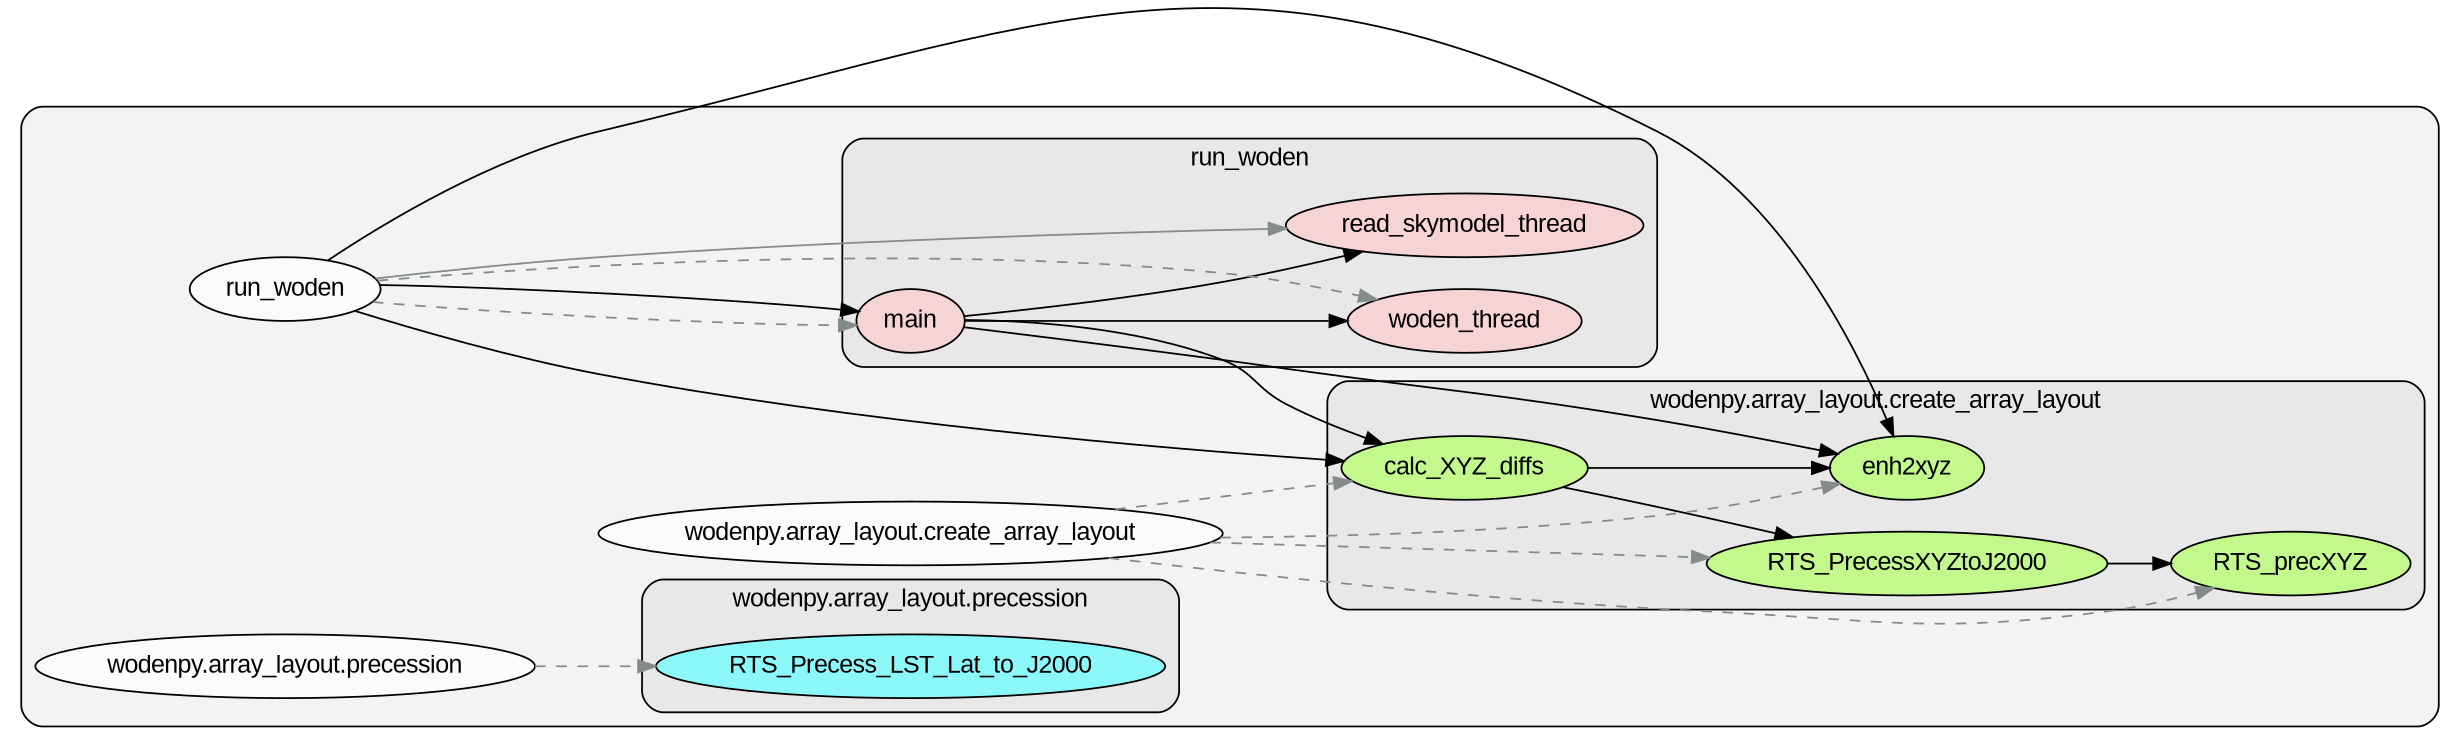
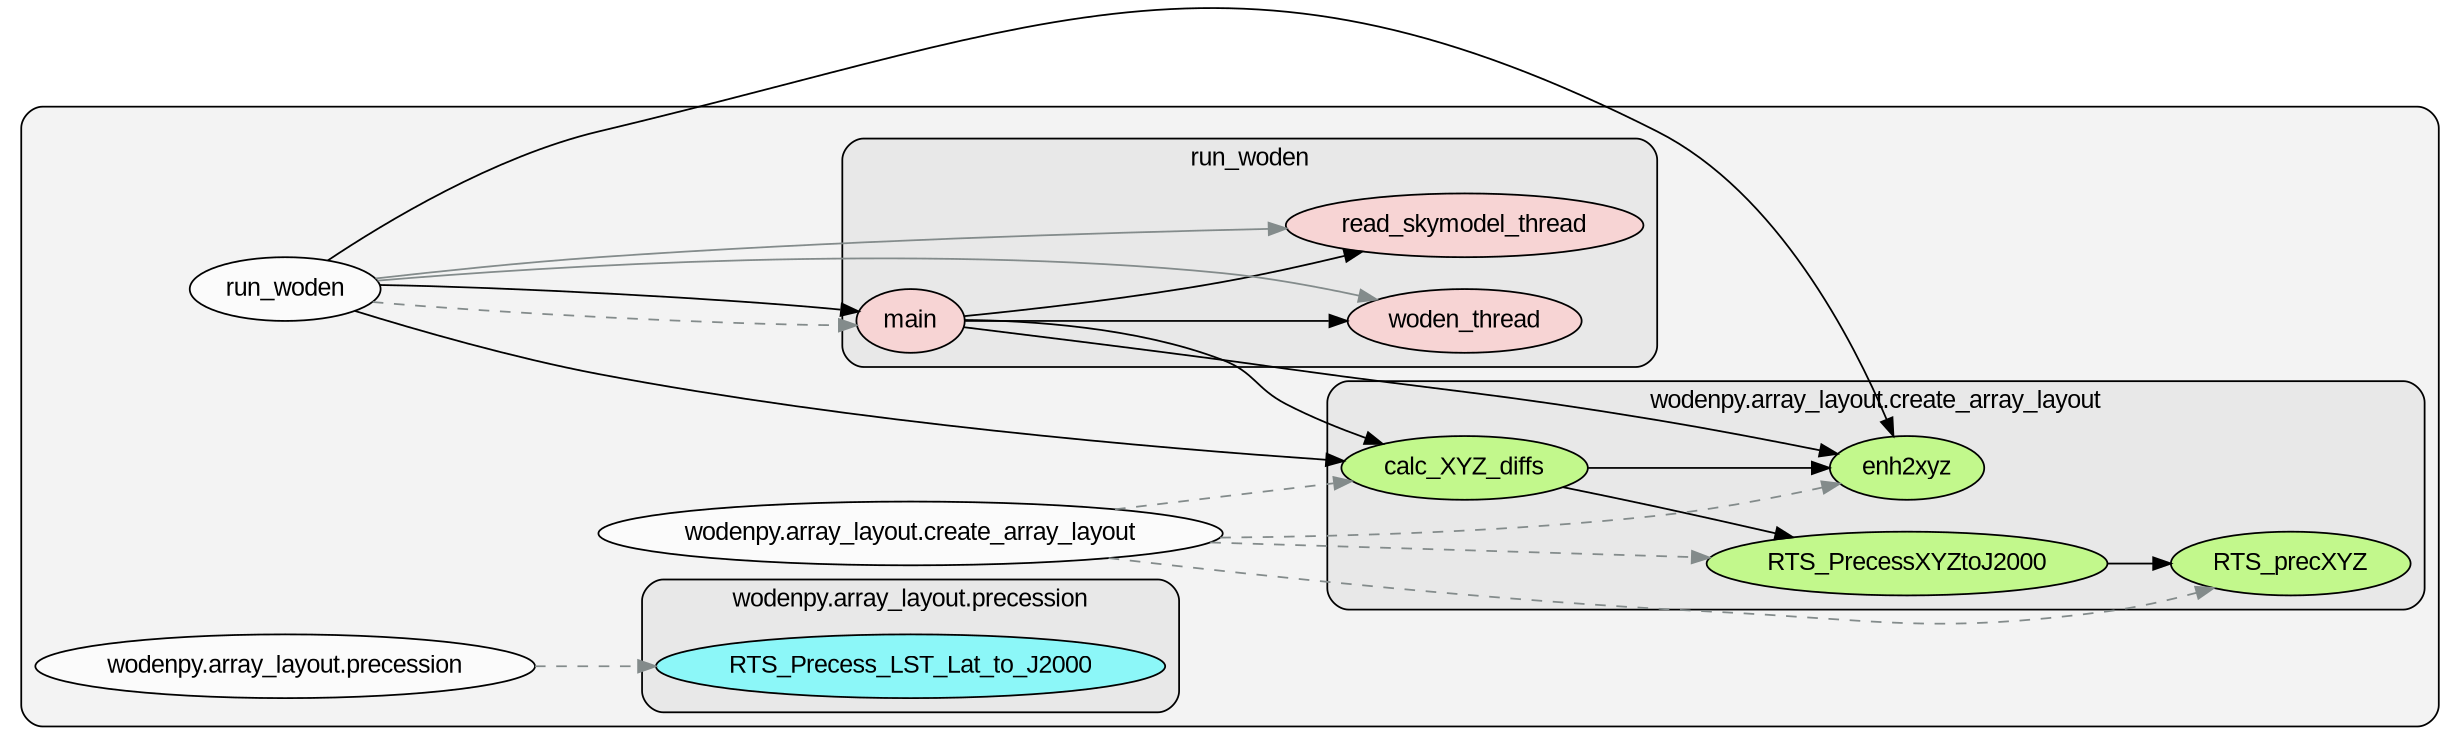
  digraph {
    clusterrank=local
    fontname="Liberation Sans"
    rankdir=LR
    node [fillcolor="#b2ff65b2" fontcolor="#000000" fontname="Liberation Sans" group=1 style=filled]
    edge [color="#000000" fontname="Liberation Sans" style=solid]
    n1 [fillcolor="#feccccb2" group=0 label=main]
    n2 [fillcolor="#feccccb2" group=0 label=read_skymodel_thread]
    n3 [fillcolor="#feccccb2" group=0 label=woden_thread]
    n4 [label=RTS_PrecessXYZtoJ2000]
    n5 [label=RTS_precXYZ]
    n6 [label=calc_XYZ_diffs]
    n7 [label=enh2xyz]
    n8 [fillcolor="#65feffb2" group=2 label=RTS_Precess_LST_Lat_to_J2000]
    n9 [fillcolor="#ffffffb2" group=0 label=run_woden]
    n10 [fillcolor="#ffffffb2" label="wodenpy.array_layout.create_array_layout"]
    n11 [fillcolor="#ffffffb2" group=2 label="wodenpy.array_layout.precession"]
    subgraph cluster_1 {
      fillcolor="#80808018"
      style="filled,rounded"
      n9
      n10
      n11
      subgraph cluster_2 {
        fillcolor="#80808018"
        label=run_woden
        style="filled,rounded"
        n1
        n2
        n3
      }
      subgraph cluster_3 {
        fillcolor="#80808018"
        label="wodenpy.array_layout.create_array_layout"
        style="filled,rounded"
        n4
        n5
        n6
        n7
      }
      subgraph cluster_4 {
        fillcolor="#80808018"
        label="wodenpy.array_layout.precession"
        style="filled,rounded"
        n8
      }
    }
    n1 -> n2
    n1 -> n3
    n1 -> n6
    n1 -> n7
    n4 -> n5
    n6 -> n4
    n6 -> n7
    n9 -> n1 [color="#838b8b" style=dashed]
    n9 -> n1
    n9 -> n2 [color="#838b8b"]
-   n9 -> n3 [color="#838b8b" style=dashed]
+   n9 -> n3 [color="#838b8b"]
    n9 -> n6
    n9 -> n7
    n10 -> n4 [color="#838b8b" style=dashed]
    n10 -> n5 [color="#838b8b" style=dashed]
    n10 -> n6 [color="#838b8b" style=dashed]
    n10 -> n7 [color="#838b8b" style=dashed]
    n11 -> n8 [color="#838b8b" style=dashed]
  }
